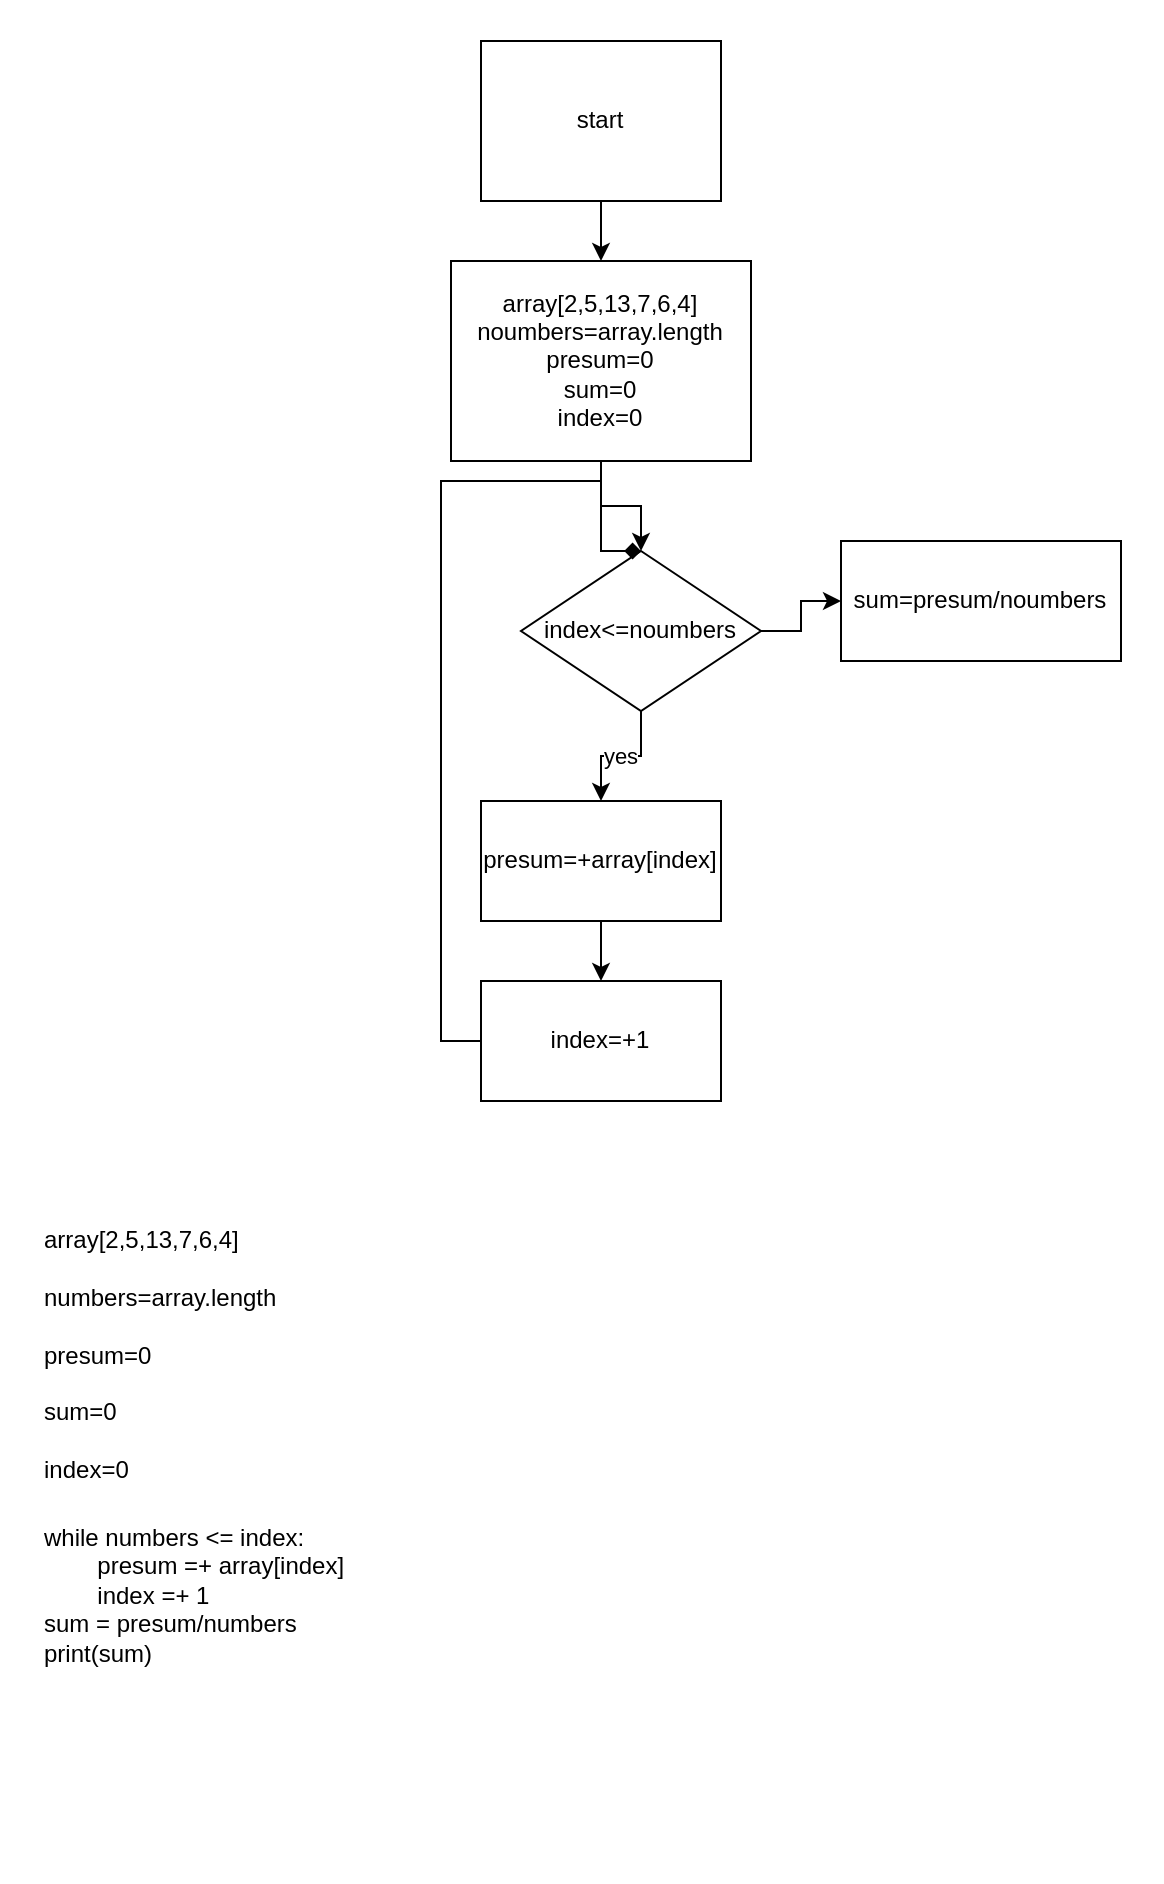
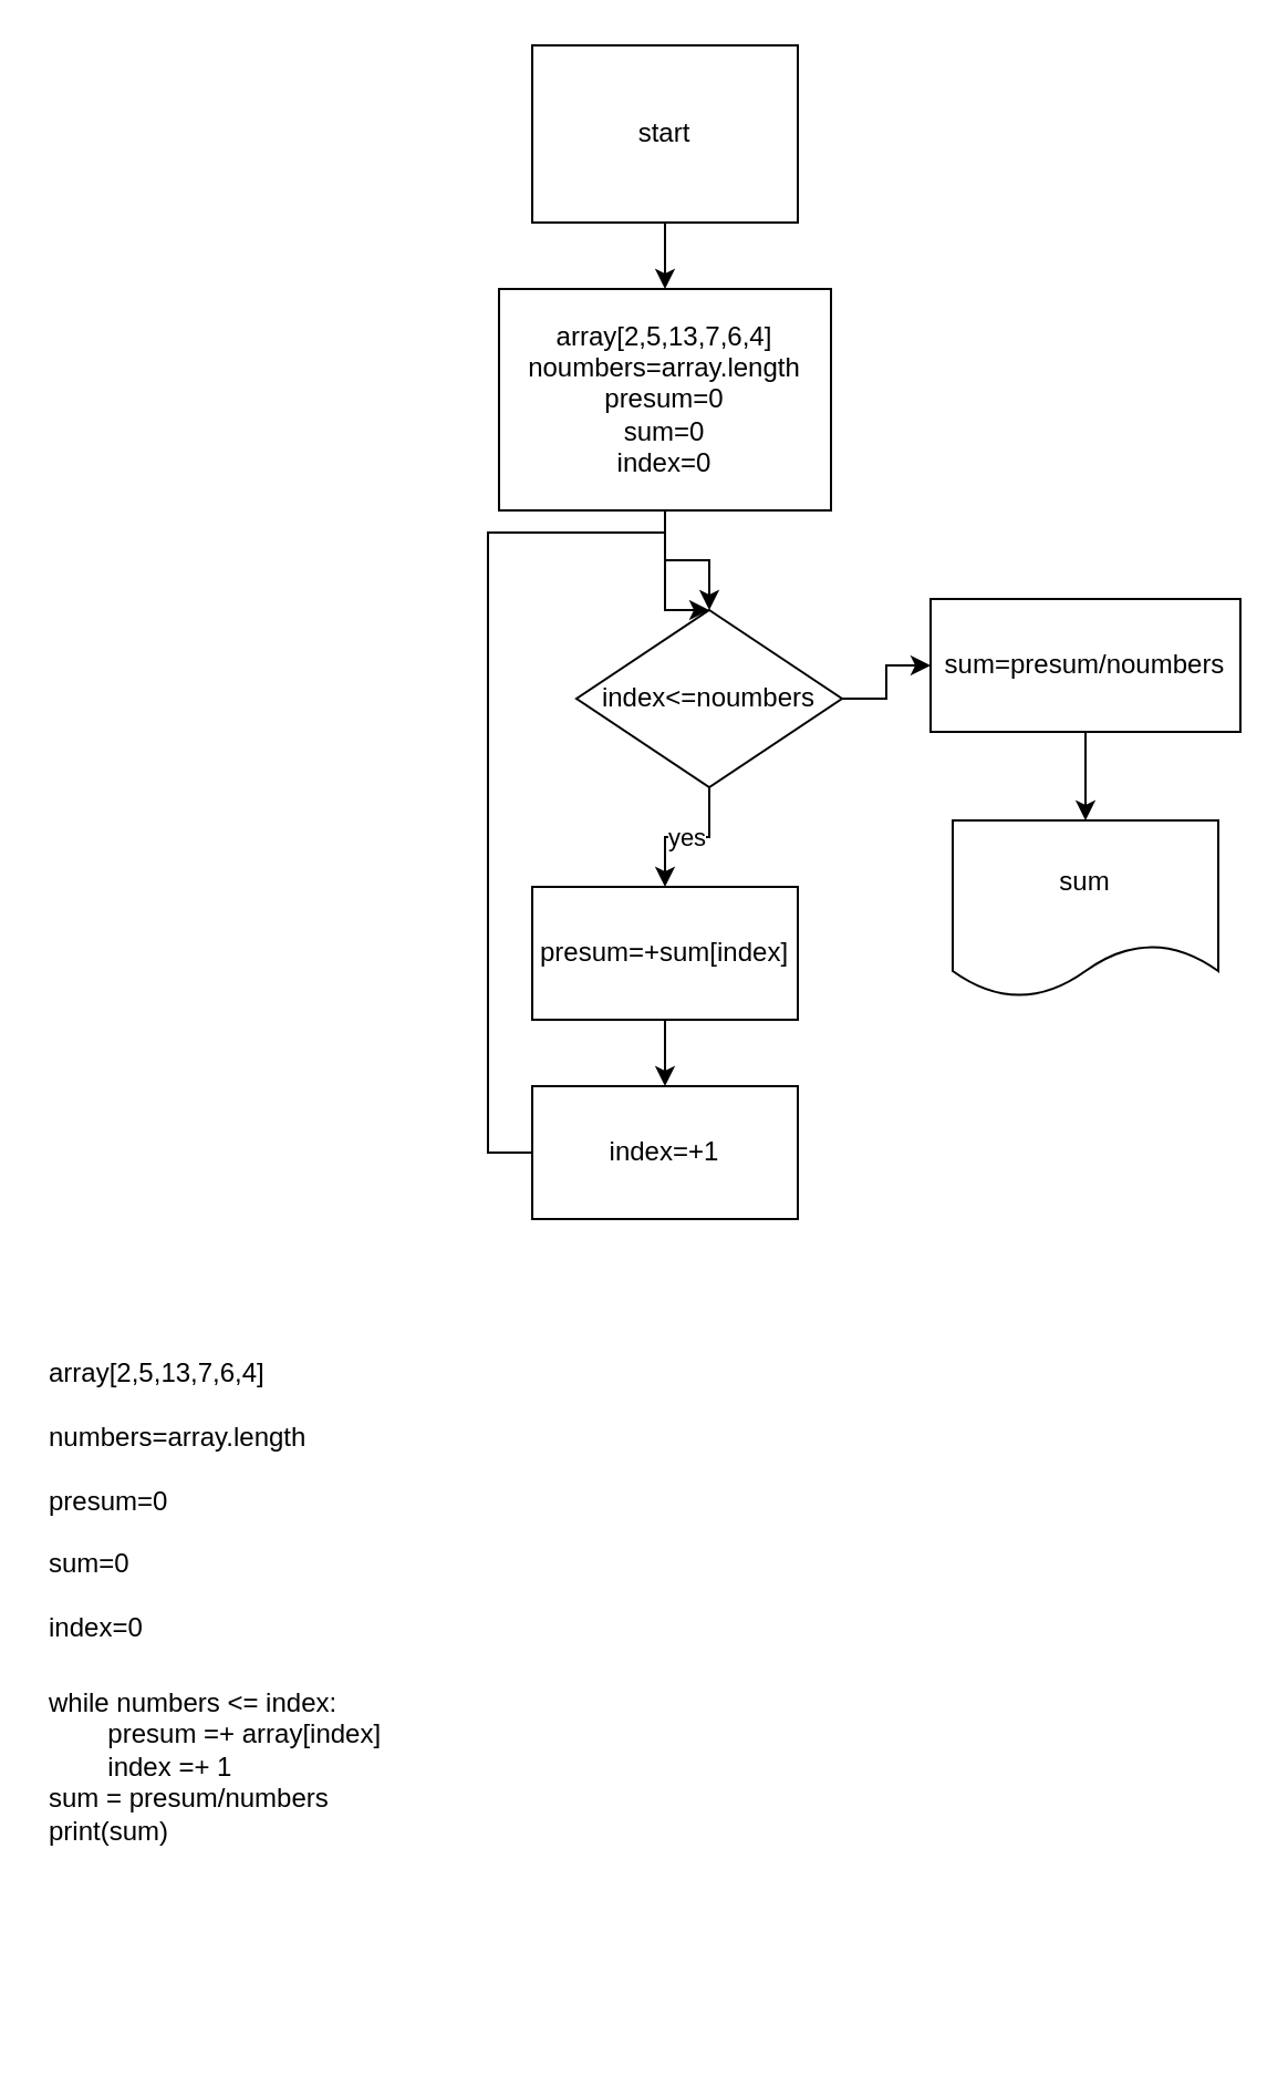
  <mxCell id="0" />
  <mxCell id="1" parent="0" />
  <mxCell id="2" value="" style="edgeStyle=orthogonalEdgeStyle;rounded=0;orthogonalLoop=1;jettySize=auto;html=1;" parent="1" source="3" target="5" edge="1"><mxGeometry relative="1" as="geometry" /></mxCell>
  <mxCell id="3" value="start" style="whiteSpace=wrap;html=1;rounded=0;" parent="1" vertex="1"><mxGeometry x="240" y="20" width="120" height="80" as="geometry" /></mxCell>
  <mxCell id="4" value="" style="edgeStyle=orthogonalEdgeStyle;rounded=0;orthogonalLoop=1;jettySize=auto;html=1;" parent="1" source="5" target="8" edge="1"><mxGeometry relative="1" as="geometry" /></mxCell>
  <mxCell id="5" value="array[2,5,13,7,6,4]&lt;br style=&quot;border-color: var(--border-color);&quot;&gt;noumbers=array.length&lt;br&gt;presum=0&lt;br&gt;sum=0&lt;br&gt;index=0" style="rounded=0;whiteSpace=wrap;html=1;" parent="1" vertex="1"><mxGeometry x="225" y="130" width="150" height="100" as="geometry" /></mxCell>
  <mxCell id="6" value="yes" style="edgeStyle=orthogonalEdgeStyle;rounded=0;orthogonalLoop=1;jettySize=auto;html=1;" parent="1" source="8" target="10" edge="1"><mxGeometry relative="1" as="geometry" /></mxCell>
  <mxCell id="7" value="" style="edgeStyle=orthogonalEdgeStyle;rounded=0;orthogonalLoop=1;jettySize=auto;html=1;" parent="1" source="8" target="14" edge="1"><mxGeometry relative="1" as="geometry" /></mxCell>
  <mxCell id="8" value="index&amp;lt;=noumbers" style="rhombus;whiteSpace=wrap;html=1;" parent="1" vertex="1"><mxGeometry x="260" y="275" width="120" height="80" as="geometry" /></mxCell>
  <mxCell id="9" value="" style="edgeStyle=orthogonalEdgeStyle;rounded=0;orthogonalLoop=1;jettySize=auto;html=1;" parent="1" source="10" target="12" edge="1"><mxGeometry relative="1" as="geometry" /></mxCell>
- <mxCell id="10" value="presum=+array[index]" style="rounded=0;whiteSpace=wrap;html=1;" parent="1" vertex="1"><mxGeometry x="240" y="400" width="120" height="60" as="geometry" /></mxCell>
- <mxCell id="11" style="edgeStyle=orthogonalEdgeStyle;rounded=0;orthogonalLoop=1;jettySize=auto;html=1;exitX=0;exitY=0.5;exitDx=0;exitDy=0;entryX=0.5;entryY=0;entryDx=0;entryDy=0;endArrow=diamond;" parent="1" source="12" target="8" edge="1"><mxGeometry relative="1" as="geometry"><Array as="points"><mxPoint x="220" y="520" /><mxPoint x="220" y="240" /><mxPoint x="300" y="240" /></Array></mxGeometry></mxCell>
+ <mxCell id="10" value="presum=+sum[index]" style="rounded=0;whiteSpace=wrap;html=1;" parent="1" vertex="1"><mxGeometry x="240" y="400" width="120" height="60" as="geometry" /></mxCell>
+ <mxCell id="11" style="edgeStyle=orthogonalEdgeStyle;rounded=0;orthogonalLoop=1;jettySize=auto;html=1;exitX=0;exitY=0.5;exitDx=0;exitDy=0;entryX=0.5;entryY=0;entryDx=0;entryDy=0;" parent="1" source="12" target="8" edge="1"><mxGeometry relative="1" as="geometry"><Array as="points"><mxPoint x="220" y="520" /><mxPoint x="220" y="240" /><mxPoint x="300" y="240" /></Array></mxGeometry></mxCell>
  <mxCell id="12" value="index=+1" style="rounded=0;whiteSpace=wrap;html=1;" parent="1" vertex="1"><mxGeometry x="240" y="490" width="120" height="60" as="geometry" /></mxCell>
+ <mxCell id="13" value="" style="edgeStyle=orthogonalEdgeStyle;rounded=0;orthogonalLoop=1;jettySize=auto;html=1;" parent="1" source="14" target="15" edge="1"><mxGeometry relative="1" as="geometry" /></mxCell>
  <mxCell id="14" value="sum=presum/noumbers" style="rounded=0;whiteSpace=wrap;html=1;" parent="1" vertex="1"><mxGeometry x="420" y="270" width="140" height="60" as="geometry" /></mxCell>
+ <mxCell id="15" value="sum" style="shape=document;whiteSpace=wrap;html=1;boundedLbl=1;" parent="1" vertex="1"><mxGeometry x="430" y="370" width="120" height="80" as="geometry" /></mxCell>
  <mxCell id="16" value="&lt;h1 style=&quot;margin-top: 0px;&quot;&gt;&lt;span style=&quot;font-size: 12px; font-weight: 400; text-align: center;&quot;&gt;array[2,5,13,7,6,4]&lt;/span&gt;&lt;br style=&quot;font-size: 12px; font-weight: 400; text-align: center; border-color: var(--border-color);&quot;&gt;&lt;span style=&quot;font-size: 12px; font-weight: 400; text-align: center;&quot;&gt;numbers=array.length&lt;/span&gt;&lt;br style=&quot;font-size: 12px; font-weight: 400; text-align: center;&quot;&gt;&lt;span style=&quot;font-size: 12px; font-weight: 400; text-align: center;&quot;&gt;presum=0&lt;/span&gt;&lt;br style=&quot;font-size: 12px; font-weight: 400; text-align: center;&quot;&gt;&lt;span style=&quot;font-size: 12px; font-weight: 400; text-align: center;&quot;&gt;sum=0&lt;/span&gt;&lt;br style=&quot;font-size: 12px; font-weight: 400; text-align: center;&quot;&gt;&lt;span style=&quot;font-size: 12px; font-weight: 400; text-align: center;&quot;&gt;index=0&lt;/span&gt;&lt;br&gt;&lt;/h1&gt;&lt;div&gt;&lt;span style=&quot;font-size: 12px; font-weight: 400; text-align: center;&quot;&gt;while numbers &amp;lt;= index:&lt;/span&gt;&lt;/div&gt;&lt;div&gt;&lt;span style=&quot;font-size: 12px; font-weight: 400; text-align: center;&quot;&gt;&lt;span style=&quot;white-space: pre;&quot;&gt;&#09;&lt;/span&gt;presum =+ array[index]&lt;br&gt;&lt;/span&gt;&lt;/div&gt;&lt;div&gt;&lt;span style=&quot;font-size: 12px; font-weight: 400; text-align: center;&quot;&gt;&lt;span style=&quot;white-space: pre;&quot;&gt;&#09;&lt;/span&gt;index =+ 1&lt;br&gt;&lt;/span&gt;&lt;/div&gt;&lt;div&gt;&lt;span style=&quot;font-size: 12px; font-weight: 400; text-align: center;&quot;&gt;sum = presum/numbers&lt;/span&gt;&lt;/div&gt;&lt;div&gt;&lt;span style=&quot;font-size: 12px; font-weight: 400; text-align: center;&quot;&gt;print(sum)&lt;/span&gt;&lt;/div&gt;" style="text;html=1;whiteSpace=wrap;overflow=hidden;rounded=0;" vertex="1" parent="1"><mxGeometry x="20" y="595" width="280" height="325" as="geometry" /></mxCell>
